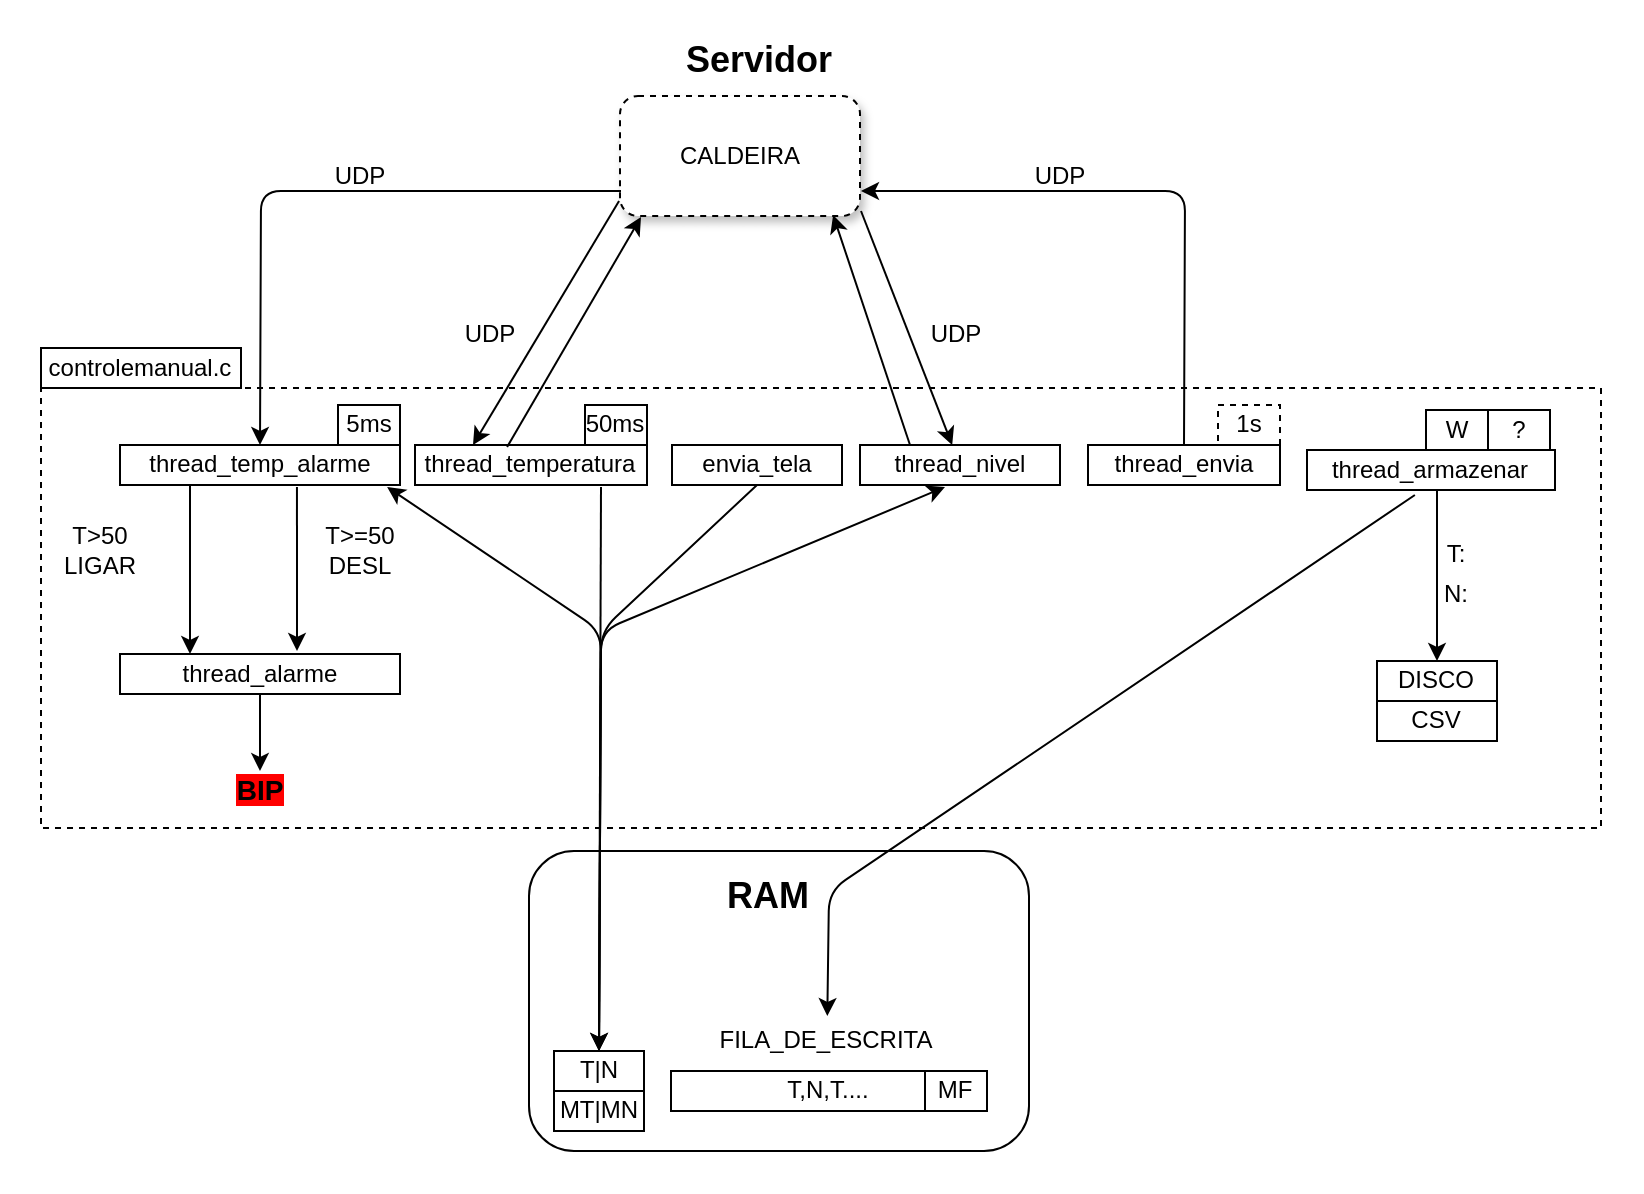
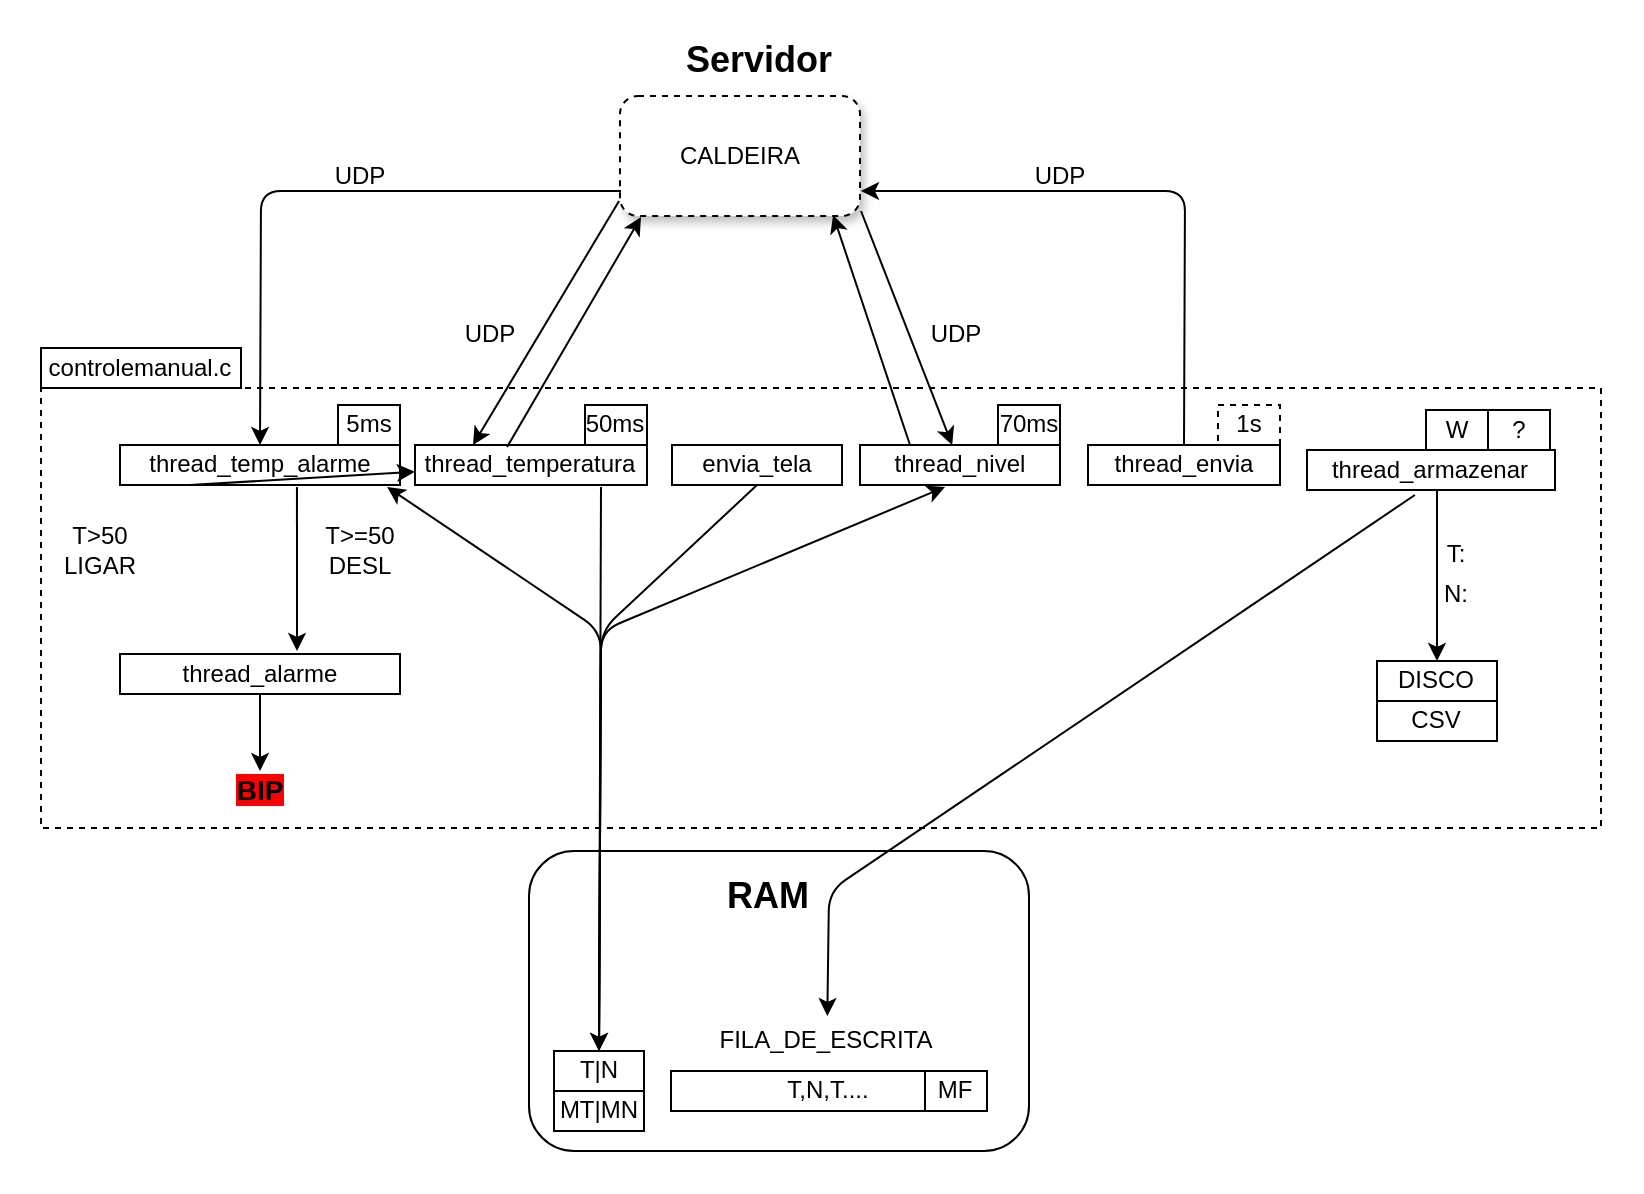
  <mxCell id="0" />
  <mxCell id="1" parent="0" />
  <mxCell id="2" value="CALDEIRA" style="rounded=1;whiteSpace=wrap;html=1;shadow=1;dashed=1;" parent="1" vertex="1"><mxGeometry x="309.5" y="47.5" width="120" height="60" as="geometry" /></mxCell>
  <mxCell id="3" value="thread_temp_alarme&lt;br&gt;" style="rounded=0;whiteSpace=wrap;html=1;" parent="1" vertex="1"><mxGeometry x="59.5" y="222" width="140" height="20" as="geometry" /></mxCell>
  <mxCell id="4" value="thread_nivel&lt;br&gt;" style="rounded=0;whiteSpace=wrap;html=1;" parent="1" vertex="1"><mxGeometry x="429.5" y="222" width="100" height="20" as="geometry" /></mxCell>
  <mxCell id="5" value="thread_alarme&lt;br&gt;" style="rounded=0;whiteSpace=wrap;html=1;" parent="1" vertex="1"><mxGeometry x="59.5" y="326.5" width="140" height="20" as="geometry" /></mxCell>
  <mxCell id="6" value="" style="endArrow=classic;html=1;entryX=0.5;entryY=0;entryDx=0;entryDy=0;" parent="1" target="3" edge="1"><mxGeometry width="50" height="50" relative="1" as="geometry"><mxPoint x="310" y="95" as="sourcePoint" /><mxPoint x="209.5" y="87.5" as="targetPoint" /><Array as="points"><mxPoint x="210" y="95" /><mxPoint x="130" y="95" /></Array></mxGeometry></mxCell>
  <mxCell id="7" value="" style="endArrow=classic;html=1;" parent="1" target="4" edge="1"><mxGeometry width="50" height="50" relative="1" as="geometry"><mxPoint x="430" y="105" as="sourcePoint" /><mxPoint x="499.5" y="97.5" as="targetPoint" /></mxGeometry></mxCell>
  <mxCell id="8" value="" style="rounded=1;whiteSpace=wrap;html=1;fillColor=none;" parent="1" vertex="1"><mxGeometry x="264" y="425" width="250" height="150" as="geometry" /></mxCell>
  <mxCell id="9" value="T|N&lt;br&gt;" style="rounded=0;whiteSpace=wrap;html=1;" parent="1" vertex="1"><mxGeometry x="276.5" y="525" width="45" height="20" as="geometry" /></mxCell>
  <mxCell id="10" value="MT|MN" style="rounded=0;whiteSpace=wrap;html=1;" parent="1" vertex="1"><mxGeometry x="276.5" y="545" width="45" height="20" as="geometry" /></mxCell>
  <mxCell id="11" value="&lt;div style=&quot;text-align: center&quot;&gt;&lt;span&gt;T,N,T....&lt;/span&gt;&lt;/div&gt;&lt;div style=&quot;text-align: left&quot;&gt;&lt;/div&gt;" style="rounded=0;whiteSpace=wrap;html=1;" parent="1" vertex="1"><mxGeometry x="335" y="535" width="158" height="20" as="geometry" /></mxCell>
  <mxCell id="12" value="FILA_DE_ESCRITA" style="text;html=1;strokeColor=none;fillColor=#FFFFFF;align=center;verticalAlign=middle;whiteSpace=wrap;rounded=0;direction=south;" parent="1" vertex="1"><mxGeometry x="353" y="507.5" width="120" height="25" as="geometry" /></mxCell>
  <mxCell id="13" value="&lt;b&gt;&lt;font style=&quot;font-size: 18px&quot;&gt;RAM&lt;/font&gt;&lt;/b&gt;" style="text;html=1;strokeColor=none;fillColor=#FFFFFF;align=center;verticalAlign=middle;whiteSpace=wrap;rounded=0;" parent="1" vertex="1"><mxGeometry x="364" y="440" width="40" height="15" as="geometry" /></mxCell>
  <mxCell id="14" value="" style="endArrow=classic;html=1;" parent="1" target="15" edge="1"><mxGeometry width="50" height="50" relative="1" as="geometry"><mxPoint x="718" y="245" as="sourcePoint" /><mxPoint x="715" y="364.5" as="targetPoint" /></mxGeometry></mxCell>
  <mxCell id="15" value="DISCO&lt;br&gt;" style="rounded=0;whiteSpace=wrap;html=1;fillColor=#FFFFFF;" parent="1" vertex="1"><mxGeometry x="688" y="330" width="60" height="20" as="geometry" /></mxCell>
  <mxCell id="16" value="CSV&lt;br&gt;" style="rounded=0;whiteSpace=wrap;html=1;fillColor=#FFFFFF;" parent="1" vertex="1"><mxGeometry x="688" y="350" width="60" height="20" as="geometry" /></mxCell>
  <mxCell id="17" value="T:" style="text;html=1;strokeColor=none;fillColor=none;align=center;verticalAlign=middle;whiteSpace=wrap;rounded=0;" parent="1" vertex="1"><mxGeometry x="718" y="266.5" width="20" height="20" as="geometry" /></mxCell>
  <mxCell id="18" value="N:" style="text;html=1;strokeColor=none;fillColor=none;align=center;verticalAlign=middle;whiteSpace=wrap;rounded=0;" parent="1" vertex="1"><mxGeometry x="718" y="286.5" width="20" height="20" as="geometry" /></mxCell>
  <mxCell id="19" value="UDP" style="text;html=1;strokeColor=none;fillColor=none;align=center;verticalAlign=middle;whiteSpace=wrap;rounded=0;" parent="1" vertex="1"><mxGeometry x="160" y="77.5" width="40" height="20" as="geometry" /></mxCell>
  <mxCell id="20" value="UDP" style="text;html=1;strokeColor=none;fillColor=none;align=center;verticalAlign=middle;whiteSpace=wrap;rounded=0;" parent="1" vertex="1"><mxGeometry x="224.5" y="157" width="40" height="20" as="geometry" /></mxCell>
  <mxCell id="21" value="UDP" style="text;html=1;strokeColor=none;fillColor=none;align=center;verticalAlign=middle;whiteSpace=wrap;rounded=0;" parent="1" vertex="1"><mxGeometry x="458" y="157" width="40" height="20" as="geometry" /></mxCell>
  <mxCell id="22" value="&lt;font style=&quot;font-size: 14px&quot;&gt;&lt;b style=&quot;background-color: rgb(255 , 0 , 0)&quot;&gt;BIP&lt;/b&gt;&lt;/font&gt;" style="text;html=1;strokeColor=none;fillColor=none;align=center;verticalAlign=middle;whiteSpace=wrap;rounded=0;" parent="1" vertex="1"><mxGeometry x="109.5" y="385" width="40" height="20" as="geometry" /></mxCell>
  <mxCell id="23" value="50ms" style="rounded=0;whiteSpace=wrap;html=1;fillColor=#FFFFFF;" parent="1" vertex="1"><mxGeometry x="292" y="202" width="31" height="20" as="geometry" /></mxCell>
+ <mxCell id="24" value="70ms" style="rounded=0;whiteSpace=wrap;html=1;fillColor=#FFFFFF;" parent="1" vertex="1"><mxGeometry x="498.5" y="202" width="31" height="20" as="geometry" /></mxCell>
  <mxCell id="25" value="5ms" style="rounded=0;whiteSpace=wrap;html=1;fillColor=#FFFFFF;" parent="1" vertex="1"><mxGeometry x="168.5" y="202" width="31" height="20" as="geometry" /></mxCell>
  <mxCell id="26" value="W" style="rounded=0;whiteSpace=wrap;html=1;fillColor=#FFFFFF;" parent="1" vertex="1"><mxGeometry x="712.5" y="204.5" width="31" height="20" as="geometry" /></mxCell>
  <mxCell id="27" value="?" style="rounded=0;whiteSpace=wrap;html=1;fillColor=#FFFFFF;" parent="1" vertex="1"><mxGeometry x="743.5" y="204.5" width="31" height="20" as="geometry" /></mxCell>
  <mxCell id="28" value="MF" style="rounded=0;whiteSpace=wrap;html=1;fillColor=#FFFFFF;" parent="1" vertex="1"><mxGeometry x="462" y="535" width="31" height="20" as="geometry" /></mxCell>
  <mxCell id="29" value="T&amp;gt;50&lt;br&gt;LIGAR&lt;br&gt;" style="text;html=1;strokeColor=none;fillColor=none;align=center;verticalAlign=middle;whiteSpace=wrap;rounded=0;" parent="1" vertex="1"><mxGeometry x="30" y="262" width="40" height="25" as="geometry" /></mxCell>
  <mxCell id="30" value="T&amp;gt;=50&lt;br&gt;DESL&lt;br&gt;" style="text;html=1;strokeColor=none;fillColor=none;align=center;verticalAlign=middle;whiteSpace=wrap;rounded=0;" parent="1" vertex="1"><mxGeometry x="160" y="262" width="40" height="25" as="geometry" /></mxCell>
  <mxCell id="31" value="1s" style="rounded=0;whiteSpace=wrap;html=1;fillColor=#FFFFFF;dashed=1;" parent="1" vertex="1"><mxGeometry x="608.5" y="202" width="31" height="20" as="geometry" /></mxCell>
  <mxCell id="32" value="thread_temperatura&lt;br&gt;" style="rounded=0;whiteSpace=wrap;html=1;" vertex="1" parent="1"><mxGeometry x="207" y="222" width="116" height="20" as="geometry" /></mxCell>
  <mxCell id="33" value="thread_envia&lt;br&gt;" style="rounded=0;whiteSpace=wrap;html=1;" vertex="1" parent="1"><mxGeometry x="543.5" y="222" width="96" height="20" as="geometry" /></mxCell>
  <mxCell id="34" value="envia_tela&lt;br&gt;" style="rounded=0;whiteSpace=wrap;html=1;" vertex="1" parent="1"><mxGeometry x="335.5" y="222" width="85" height="20" as="geometry" /></mxCell>
  <mxCell id="35" value="thread_armazenar&lt;br&gt;" style="rounded=0;whiteSpace=wrap;html=1;" vertex="1" parent="1"><mxGeometry x="653" y="224.5" width="124" height="20" as="geometry" /></mxCell>
  <mxCell id="36" value="&lt;b&gt;&lt;font style=&quot;font-size: 18px&quot;&gt;Servidor&lt;/font&gt;&lt;/b&gt;" style="text;html=1;strokeColor=none;fillColor=none;align=center;verticalAlign=middle;whiteSpace=wrap;rounded=0;shadow=1;dashed=1;" vertex="1" parent="1"><mxGeometry x="324" y="20" width="111" height="20" as="geometry" /></mxCell>
  <mxCell id="37" value="" style="endArrow=classic;html=1;exitX=0.397;exitY=0.05;exitDx=0;exitDy=0;exitPerimeter=0;" edge="1" parent="1" source="32"><mxGeometry width="50" height="50" relative="1" as="geometry"><mxPoint x="-32" y="705" as="sourcePoint" /><mxPoint x="320" y="108" as="targetPoint" /><Array as="points" /></mxGeometry></mxCell>
  <mxCell id="38" value="" style="endArrow=classic;html=1;entryX=0.25;entryY=0;entryDx=0;entryDy=0;exitX=-0.004;exitY=0.875;exitDx=0;exitDy=0;exitPerimeter=0;" edge="1" parent="1" source="2" target="32"><mxGeometry width="50" height="50" relative="1" as="geometry"><mxPoint x="298" y="93" as="sourcePoint" /><mxPoint x="238" y="125" as="targetPoint" /></mxGeometry></mxCell>
  <mxCell id="39" value="" style="endArrow=classic;html=1;entryX=0.888;entryY=0.992;entryDx=0;entryDy=0;entryPerimeter=0;exitX=0.25;exitY=0;exitDx=0;exitDy=0;" edge="1" parent="1" source="4" target="2"><mxGeometry width="50" height="50" relative="1" as="geometry"><mxPoint x="480" y="135" as="sourcePoint" /><mxPoint x="530" y="85" as="targetPoint" /></mxGeometry></mxCell>
  <mxCell id="40" value="" style="endArrow=classic;html=1;entryX=0.5;entryY=0;entryDx=0;entryDy=0;exitX=0.5;exitY=0;exitDx=0;exitDy=0;" edge="1" parent="1" source="33"><mxGeometry width="50" height="50" relative="1" as="geometry"><mxPoint x="670" y="35" as="sourcePoint" /><mxPoint x="430" y="95" as="targetPoint" /><Array as="points"><mxPoint x="592" y="95" /></Array></mxGeometry></mxCell>
  <mxCell id="41" value="UDP" style="text;html=1;strokeColor=none;fillColor=none;align=center;verticalAlign=middle;whiteSpace=wrap;rounded=0;" vertex="1" parent="1"><mxGeometry x="509.5" y="77.5" width="40" height="20" as="geometry" /></mxCell>
- <mxCell id="42" value="" style="endArrow=classic;html=1;exitX=0.25;exitY=1;exitDx=0;exitDy=0;entryX=0.25;entryY=0;entryDx=0;entryDy=0;" edge="1" parent="1" source="3" target="5"><mxGeometry width="50" height="50" relative="1" as="geometry"><mxPoint x="260" y="335" as="sourcePoint" /><mxPoint x="310" y="285" as="targetPoint" /></mxGeometry></mxCell>
+ <mxCell id="42" value="" style="endArrow=classic;html=1;exitX=0.25;exitY=1;exitDx=0;exitDy=0;" edge="1" parent="1" source="3" target="32"><mxGeometry width="50" height="50" relative="1" as="geometry"><mxPoint x="260" y="335" as="sourcePoint" /><mxPoint x="310" y="285" as="targetPoint" /></mxGeometry></mxCell>
  <mxCell id="43" value="" style="endArrow=classic;html=1;entryX=0.632;entryY=1.05;entryDx=0;entryDy=0;entryPerimeter=0;exitX=0.632;exitY=1.05;exitDx=0;exitDy=0;exitPerimeter=0;" edge="1" parent="1" source="3"><mxGeometry width="50" height="50" relative="1" as="geometry"><mxPoint x="300" y="305" as="sourcePoint" /><mxPoint x="148" y="325" as="targetPoint" /></mxGeometry></mxCell>
  <mxCell id="44" value="" style="endArrow=classic;html=1;exitX=0.5;exitY=1;exitDx=0;exitDy=0;entryX=0.5;entryY=0;entryDx=0;entryDy=0;" edge="1" parent="1" source="5" target="22"><mxGeometry width="50" height="50" relative="1" as="geometry"><mxPoint x="270" y="375" as="sourcePoint" /><mxPoint x="320" y="325" as="targetPoint" /></mxGeometry></mxCell>
  <mxCell id="45" value="" style="rounded=0;whiteSpace=wrap;html=1;shadow=0;dashed=1;fillColor=none;" vertex="1" parent="1"><mxGeometry x="20" y="193.5" width="780" height="220" as="geometry" /></mxCell>
  <mxCell id="46" value="controlemanual.c" style="text;html=1;strokeColor=#000000;fillColor=none;align=center;verticalAlign=middle;whiteSpace=wrap;rounded=0;shadow=0;" vertex="1" parent="1"><mxGeometry x="20" y="173.5" width="100" height="20" as="geometry" /></mxCell>
  <mxCell id="47" value="" style="endArrow=classic;html=1;exitX=0.5;exitY=0;exitDx=0;exitDy=0;entryX=0.954;entryY=1.05;entryDx=0;entryDy=0;entryPerimeter=0;" edge="1" parent="1" source="9" target="3"><mxGeometry width="50" height="50" relative="1" as="geometry"><mxPoint x="280" y="365" as="sourcePoint" /><mxPoint x="300" y="315" as="targetPoint" /><Array as="points"><mxPoint x="300" y="315" /></Array></mxGeometry></mxCell>
  <mxCell id="48" value="" style="endArrow=classic;html=1;entryX=0.5;entryY=0;entryDx=0;entryDy=0;" edge="1" parent="1" target="9"><mxGeometry width="50" height="50" relative="1" as="geometry"><mxPoint x="300" y="243" as="sourcePoint" /><mxPoint x="520" y="305" as="targetPoint" /></mxGeometry></mxCell>
  <mxCell id="49" value="" style="endArrow=classic;html=1;exitX=0.5;exitY=1;exitDx=0;exitDy=0;entryX=0.5;entryY=0;entryDx=0;entryDy=0;" edge="1" parent="1" source="34" target="9"><mxGeometry width="50" height="50" relative="1" as="geometry"><mxPoint x="300" y="305" as="sourcePoint" /><mxPoint x="430" y="305" as="targetPoint" /><Array as="points"><mxPoint x="300" y="315" /></Array></mxGeometry></mxCell>
  <mxCell id="50" value="" style="endArrow=classic;html=1;exitX=0.5;exitY=0;exitDx=0;exitDy=0;entryX=0.425;entryY=1.05;entryDx=0;entryDy=0;entryPerimeter=0;" edge="1" parent="1" source="9" target="4"><mxGeometry width="50" height="50" relative="1" as="geometry"><mxPoint x="430" y="365" as="sourcePoint" /><mxPoint x="480" y="315" as="targetPoint" /><Array as="points"><mxPoint x="300" y="315" /></Array></mxGeometry></mxCell>
  <mxCell id="51" value="" style="endArrow=classic;html=1;exitX=0.435;exitY=1.125;exitDx=0;exitDy=0;exitPerimeter=0;" edge="1" parent="1" source="35" target="12"><mxGeometry width="50" height="50" relative="1" as="geometry"><mxPoint x="540" y="425" as="sourcePoint" /><mxPoint x="590" y="375" as="targetPoint" /><Array as="points"><mxPoint x="414" y="445" /></Array></mxGeometry></mxCell>
